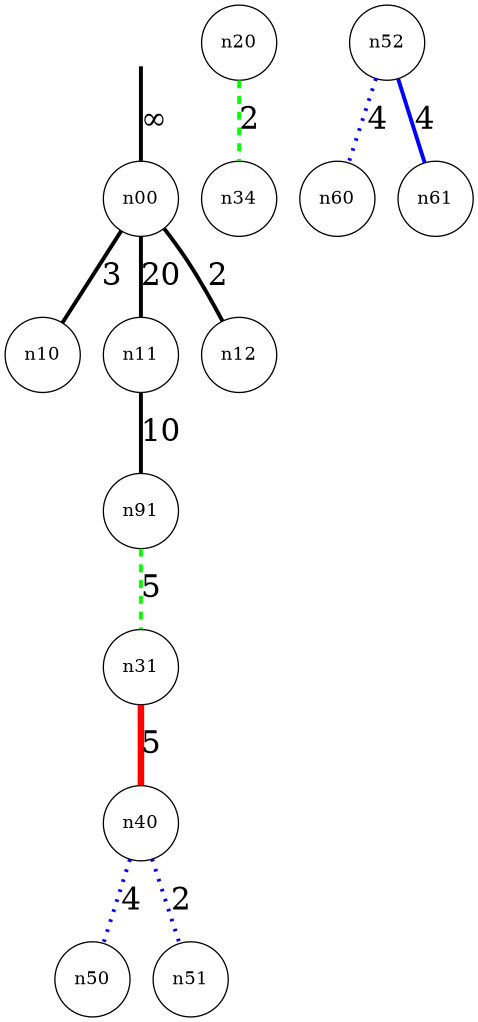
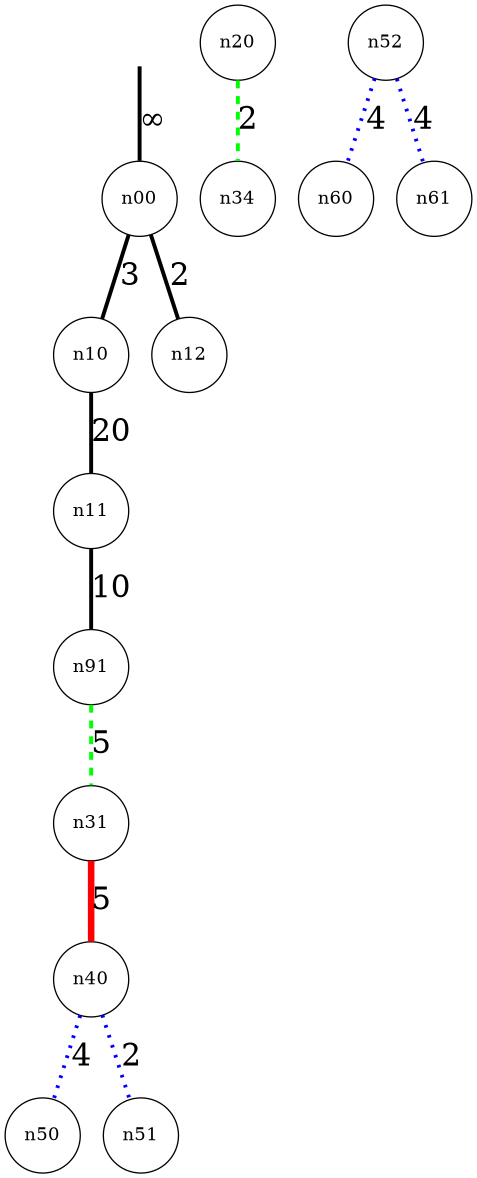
  digraph {
    node [shape=circle]
    edge [arrowhead=none arrowtail=none dir=both fontsize=24 penwidth=3]
    r [style=invisible]
    n00
    n10
    n11
    n12
    n21 [label=n91]
    n30 [label=n34]
    n20
    n31
    n40
    n50
    n51
    n52
    n60
    n61
    r -> n00 [label="&infin;"]
    n00 -> n10 [label=3]
-   n00 -> n11 [label=20]
+   n10 -> n11 [label=20]
    n00 -> n12 [label=2]
    n11 -> n21 [label=10]
    n21 -> n31 [color=green label=5 style=dashed]
    n20 -> n30 [color=green label=2 style=dashed]
    n31 -> n40 [color=red label=5 penwidth=5]
    n40 -> n50 [color=blue label=4 style=dotted]
    n40 -> n51 [color=blue label=2 style=dotted]
    n52 -> n60 [color=blue label=4 style=dotted]
-   n52 -> n61 [color=blue label=4 style=solid]
+   n52 -> n61 [color=blue label=4 style=dotted]
  }
